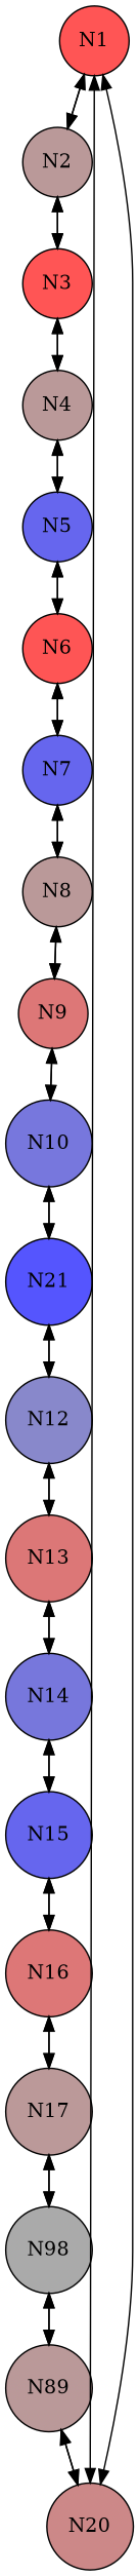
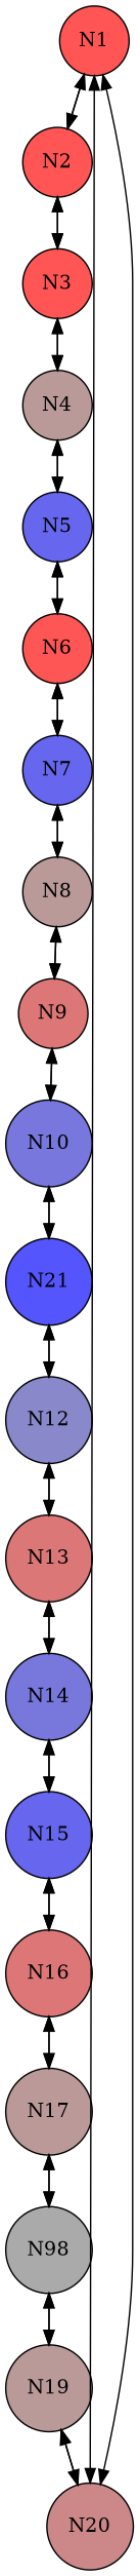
  strict digraph {
    concentrate=true
    node [fillcolor="#BA9999" fontsize=14 shape=circle style=filled]
    edge [dir=both penwidth=1.0]
    N1 [fillcolor="#FF5555"]
-   N2
+   N2 [fillcolor="#FF5555"]
    N3 [fillcolor="#FF5555"]
    N4
    N5 [fillcolor="#6666EE"]
    N6 [fillcolor="#FE5555"]
    N7 [fillcolor="#6666EE"]
    N8
    N9 [fillcolor="#DD7777"]
    N10 [fillcolor="#7777DD"]
    n11 [fillcolor="#5555FE" label=N21]
    N12 [fillcolor="#8888CB"]
    N13 [fillcolor="#DC7777"]
    N14 [fillcolor="#7777DC"]
    N15 [fillcolor="#6666EE"]
    N16 [fillcolor="#DD7777"]
    N17 [fillcolor="#BB9999"]
    n18 [fillcolor="#AAAAAA" label=N98]
-   N19 [label=N89]
+   N19
    N20 [fillcolor="#CC8888"]
    subgraph sub_1 {
      N1
    }
    subgraph sub_2 {
      N2
    }
    subgraph sub_3 {
      N3
    }
    subgraph sub_4 {
      N4
    }
    subgraph sub_5 {
      N5
    }
    subgraph sub_6 {
      N6
    }
    subgraph sub_7 {
      N7
    }
    subgraph sub_8 {
      N8
    }
    subgraph sub_9 {
      N9
    }
    subgraph sub_10 {
      N10
    }
    subgraph sub_11 {
      n11
    }
    subgraph sub_12 {
      N12
    }
    subgraph sub_13 {
      N13
    }
    subgraph sub_14 {
      N14
    }
    subgraph sub_15 {
      N15
    }
    subgraph sub_16 {
      N16
    }
    subgraph sub_17 {
      N17
    }
    subgraph sub_18 {
      n18
    }
    subgraph sub_19 {
      N19
    }
    subgraph sub_20 {
      N20
    }
    N1 -> N2
    N1 -> N20
    N2 -> N1
    N2 -> N3
    N3 -> N2
    N3 -> N4
    N4 -> N3
    N4 -> N5
    N5 -> N4
    N5 -> N6
    N6 -> N5
    N6 -> N7
    N7 -> N6
    N7 -> N8
    N8 -> N7
    N8 -> N9
    N9 -> N8
    N9 -> N10
    N10 -> N9
    N10 -> n11
    n11 -> N10
    n11 -> N12
    N12 -> n11
    N12 -> N13
    N13 -> N12
    N13 -> N14
    N14 -> N13
    N14 -> N15
    N15 -> N14
    N15 -> N16
    N16 -> N15
    N16 -> N17
    N17 -> N16
    N17 -> n18
    n18 -> N17
    n18 -> N19
    N19 -> n18
    N19 -> N20
    N20 -> N1
    N20 -> N19
  }
